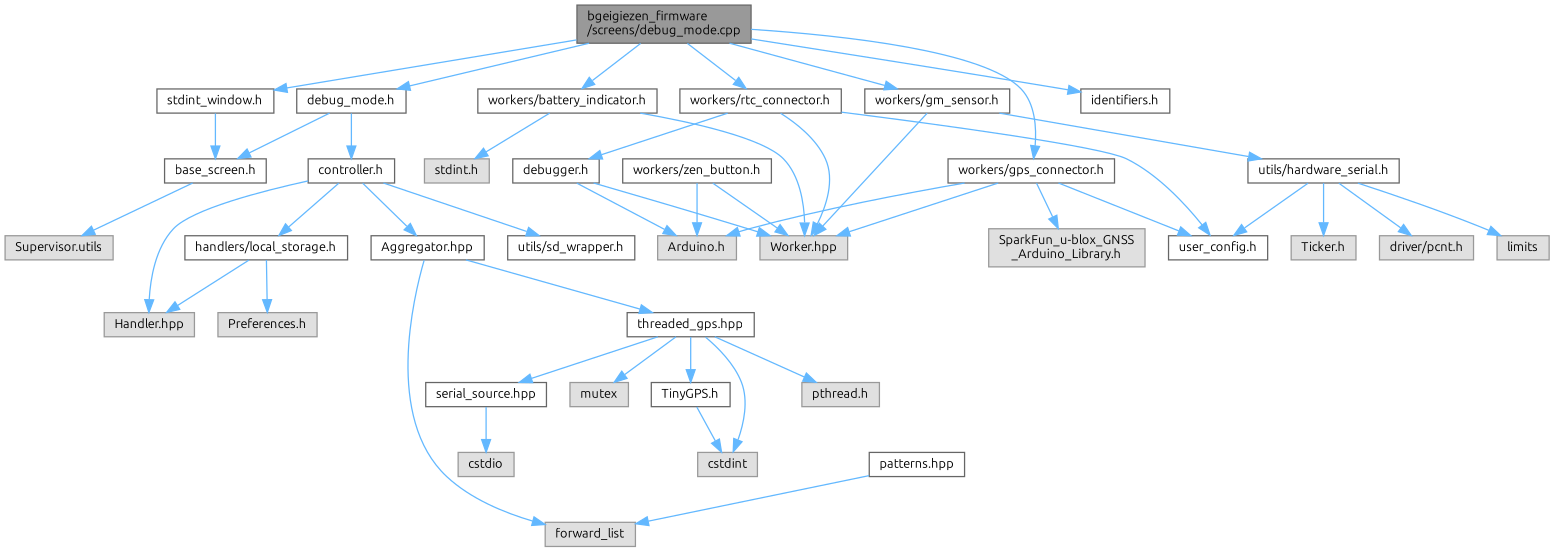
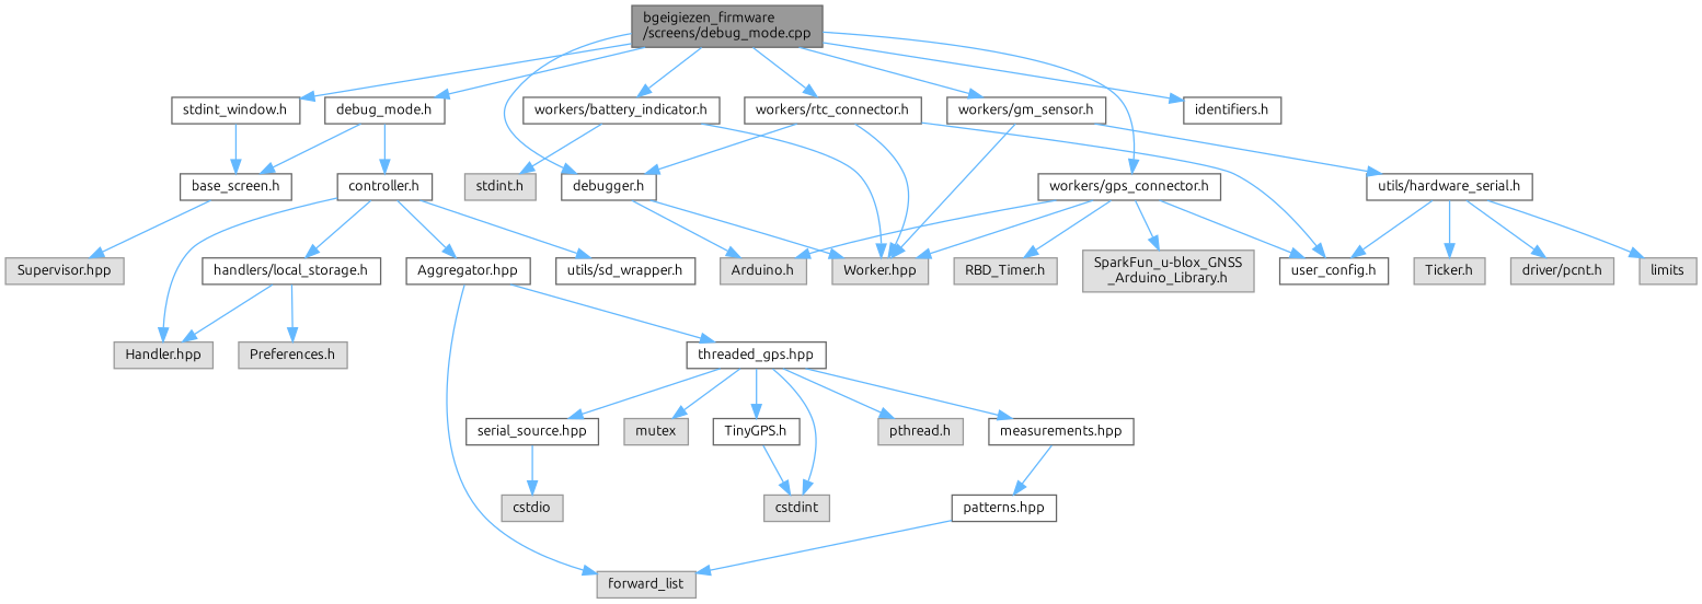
  digraph {
    fontname=Ubuntu
    node [color=grey40 fillcolor=white fontname=Ubuntu fontsize=10 shape=box style=filled]
    edge [color=steelblue1 fontname=Ubuntu fontsize=10 labelfontname=Helvetica labelfontsize=10 style=solid]
    n1 [color=gray40 fillcolor=grey60 fontcolor=black height=0.2 label="bgeigiezen_firmware\l/screens/debug_mode.cpp" width=0.4]
    n2 [height=0.2 label="debug_mode.h" width=0.4]
    n3 [height=0.2 label="debugger.h" width=0.4]
    n4 [height=0.2 label="identifiers.h" width=0.4]
    n5 [height=0.2 label="stdint_window.h" width=0.4]
    n6 [height=0.2 label="workers/battery_indicator.h" width=0.4]
    n7 [height=0.2 label="workers/gm_sensor.h" width=0.4]
    n8 [height=0.2 label="workers/gps_connector.h" width=0.4]
    n9 [height=0.2 label="workers/rtc_connector.h" width=0.4]
    n10 [height=0.2 label="base_screen.h" width=0.4]
    n11 [height=0.2 label="controller.h" width=0.4]
    n12 [color=grey60 fillcolor="#E0E0E0" height=0.2 label="Arduino.h" width=0.4]
    n13 [color=grey60 fillcolor="#E0E0E0" height=0.2 label="Worker.hpp" width=0.4]
    n14 [color=grey60 fillcolor="#E0E0E0" height=0.2 label="stdint.h" width=0.4]
    n15 [height=0.2 label="utils/hardware_serial.h" width=0.4]
    n16 [height=0.2 label="user_config.h" width=0.4]
+   n17 [color=grey60 fillcolor="#E0E0E0" height=0.2 label="RBD_Timer.h" width=0.4]
    n18 [color=grey60 fillcolor="#E0E0E0" height=0.2 label="SparkFun_u-blox_GNSS\l_Arduino_Library.h" width=0.4]
-   n19 [height=0.2 label="workers/zen_button.h" width=0.4]
-   n20 [color=grey60 fillcolor="#E0E0E0" height=0.2 label="Supervisor.utils" width=0.4]
+   n20 [color=grey60 fillcolor="#E0E0E0" height=0.2 label="Supervisor.hpp" width=0.4]
    n21 [height=0.2 label="handlers/local_storage.h" width=0.4]
    n22 [color=grey60 fillcolor="#E0E0E0" height=0.2 label="Handler.hpp" width=0.4]
    n23 [height=0.2 label="utils/sd_wrapper.h" width=0.4]
    n24 [height=0.2 label="Aggregator.hpp" width=0.4]
    n25 [color=grey60 fillcolor="#E0E0E0" height=0.2 label="Preferences.h" width=0.4]
    n26 [color=grey60 fillcolor="#E0E0E0" height=0.2 label=forward_list width=0.4]
    n27 [height=0.2 label="threaded_gps.hpp" width=0.4]
+   n28 [height=0.2 label="measurements.hpp" width=0.4]
    n29 [color=grey60 fillcolor="#E0E0E0" height=0.2 label="pthread.h" width=0.4]
    n30 [color=grey60 fillcolor="#E0E0E0" height=0.2 label=cstdint width=0.4]
    n31 [color=grey60 fillcolor="#E0E0E0" height=0.2 label=mutex width=0.4]
    n32 [height=0.2 label="TinyGPS.h" width=0.4]
    n33 [height=0.2 label="serial_source.hpp" width=0.4]
    n34 [height=0.2 label="patterns.hpp" width=0.4]
    n35 [color=grey60 fillcolor="#E0E0E0" height=0.2 label=cstdio width=0.4]
    n36 [color=grey60 fillcolor="#E0E0E0" height=0.2 label=limits width=0.4]
    n37 [color=grey60 fillcolor="#E0E0E0" height=0.2 label="Ticker.h" width=0.4]
    n38 [color=grey60 fillcolor="#E0E0E0" height=0.2 label="driver/pcnt.h" width=0.4]
    n1 -> n2
+   n1 -> n3
    n1 -> n4
    n1 -> n5
    n1 -> n6
    n1 -> n7
    n1 -> n8
    n1 -> n9
    n2 -> n10
    n2 -> n11
    n3 -> n12
    n3 -> n13
    n5 -> n10
    n6 -> n13
    n6 -> n14
    n7 -> n13
    n7 -> n15
    n8 -> n12
    n8 -> n13
    n8 -> n16
+   n8 -> n17
    n8 -> n18
    n9 -> n3
    n9 -> n13
    n9 -> n16
    n10 -> n20
    n11 -> n21
    n11 -> n22
    n11 -> n23
    n11 -> n24
    n15 -> n16
    n15 -> n36
    n15 -> n37
    n15 -> n38
-   n19 -> n12
-   n19 -> n13
    n21 -> n22
    n21 -> n25
    n24 -> n26
    n24 -> n27
+   n27 -> n28
    n27 -> n29
    n27 -> n30
    n27 -> n31
    n27 -> n32
    n27 -> n33
+   n28 -> n34
    n32 -> n30
    n33 -> n35
    n34 -> n26
  }
